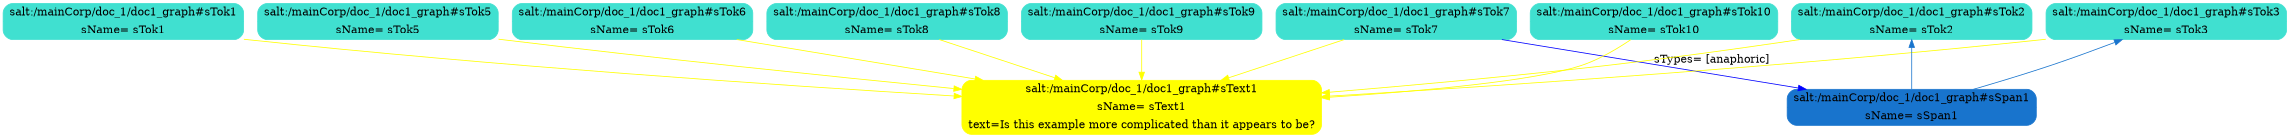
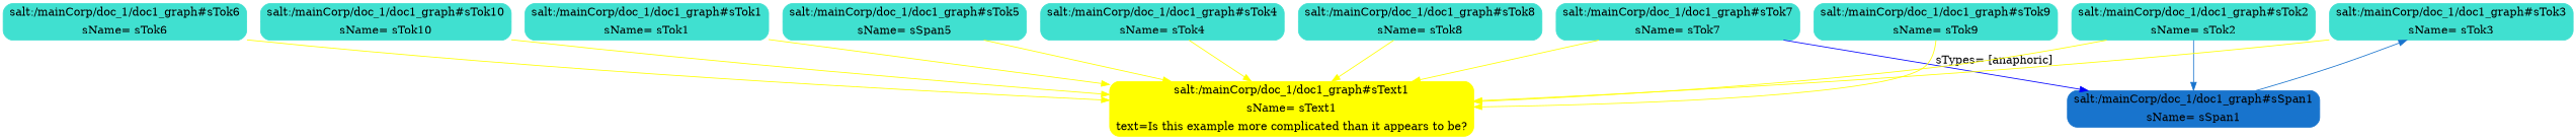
  digraph {
    ordering=out
    node [color=turquoise shape=Mrecord style=filled]
    edge [color=yellow style=filled]
    n1 [color=yellow label="{{salt:/mainCorp/doc_1/doc1_graph#sText1}|{sName= sText1}|{text=Is this example more complicated than it appears to be?}}"]
    n2 [label="{{salt:/mainCorp/doc_1/doc1_graph#sTok1}|{sName= sTok1}}"]
-   n4 [label="{{salt:/mainCorp/doc_1/doc1_graph#sTok5}|{sName= sTok5}}"]
+   n3 [label="{{salt:/mainCorp/doc_1/doc1_graph#sTok4}|{sName= sTok4}}"]
+   n4 [label="{{salt:/mainCorp/doc_1/doc1_graph#sTok5}|{sName= sSpan5}}"]
    n5 [label="{{salt:/mainCorp/doc_1/doc1_graph#sTok6}|{sName= sTok6}}"]
    n6 [label="{{salt:/mainCorp/doc_1/doc1_graph#sTok7}|{sName= sTok7}}"]
    n7 [label="{{salt:/mainCorp/doc_1/doc1_graph#sTok2}|{sName= sTok2}}"]
    n8 [label="{{salt:/mainCorp/doc_1/doc1_graph#sTok3}|{sName= sTok3}}"]
    n9 [label="{{salt:/mainCorp/doc_1/doc1_graph#sTok8}|{sName= sTok8}}"]
    n10 [label="{{salt:/mainCorp/doc_1/doc1_graph#sTok9}|{sName= sTok9}}"]
    n11 [label="{{salt:/mainCorp/doc_1/doc1_graph#sTok10}|{sName= sTok10}}"]
    n12 [color=dodgerblue3 label="{{salt:/mainCorp/doc_1/doc1_graph#sSpan1}|{sName= sSpan1}}"]
    subgraph sub_1 {
      rank=max
      n1
    }
    subgraph sub_2 {
      rank=same
      n2
+     n3
      n4
      n5
      n6
      n7
      n8
      n9
      n10
      n11
    }
    subgraph sub_3 {
      rank=same
      n12
    }
    n2 -> n1
+   n3 -> n1
    n4 -> n1
    n5 -> n1
    n6 -> n1
    n6 -> n12 [color=blue label="sTypes= [anaphoric]"]
    n7 -> n1
    n8 -> n1
    n9 -> n1
    n10 -> n1
    n11 -> n1
-   n12 -> n7 [color=dodgerblue3]
+   n7 -> n12 [color=dodgerblue3]
    n12 -> n8 [color=dodgerblue3]
  }
